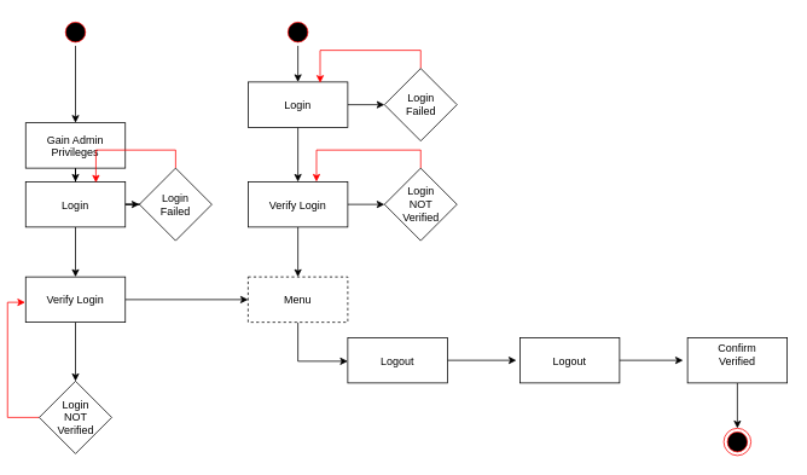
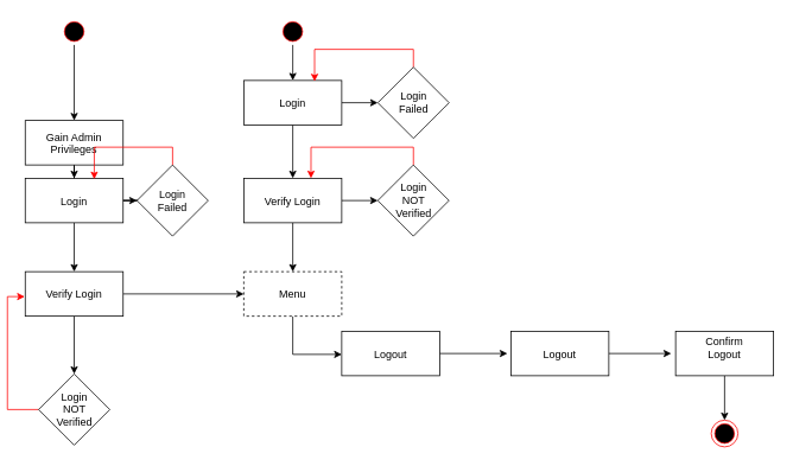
  <mxCell id="0" />
  <mxCell id="1" parent="0" />
  <mxCell id="2" value="" style="edgeStyle=orthogonalEdgeStyle;rounded=0;orthogonalLoop=1;jettySize=auto;html=1;strokeColor=#000000;entryX=-0.036;entryY=0.5;entryDx=0;entryDy=0;entryPerimeter=0;" parent="1" source="31" target="34" edge="1"><mxGeometry relative="1" as="geometry" /></mxCell>
  <mxCell id="3" style="edgeStyle=orthogonalEdgeStyle;rounded=0;orthogonalLoop=1;jettySize=auto;html=1;" parent="1" source="12" target="26" edge="1"><mxGeometry relative="1" as="geometry" /></mxCell>
  <mxCell id="4" value="" style="edgeStyle=orthogonalEdgeStyle;rounded=0;orthogonalLoop=1;jettySize=auto;html=1;" parent="1" source="5" target="7" edge="1"><mxGeometry relative="1" as="geometry" /></mxCell>
  <mxCell id="5" value="" style="ellipse;shape=startState;fillColor=#000000;strokeColor=#ff0000;" parent="1" vertex="1"><mxGeometry x="60.5" y="20" width="30" height="30" as="geometry" /></mxCell>
  <mxCell id="6" value="" style="edgeStyle=orthogonalEdgeStyle;rounded=0;orthogonalLoop=1;jettySize=auto;html=1;" parent="1" source="7" target="10" edge="1"><mxGeometry relative="1" as="geometry" /></mxCell>
  <mxCell id="7" value="Gain Admin&#10;Privileges" style="" parent="1" vertex="1"><mxGeometry x="20.5" y="135" width="110" height="50" as="geometry" /></mxCell>
  <mxCell id="8" value="" style="edgeStyle=orthogonalEdgeStyle;rounded=0;orthogonalLoop=1;jettySize=auto;html=1;" parent="1" source="10" target="12" edge="1"><mxGeometry relative="1" as="geometry" /></mxCell>
  <mxCell id="9" value="" style="edgeStyle=orthogonalEdgeStyle;rounded=0;orthogonalLoop=1;jettySize=auto;html=1;" parent="1" source="10" target="16" edge="1"><mxGeometry relative="1" as="geometry" /></mxCell>
  <mxCell id="10" value="Login" style="" parent="1" vertex="1"><mxGeometry x="20.5" y="200" width="110" height="50" as="geometry" /></mxCell>
  <mxCell id="11" value="" style="edgeStyle=orthogonalEdgeStyle;rounded=0;orthogonalLoop=1;jettySize=auto;html=1;" parent="1" source="12" target="14" edge="1"><mxGeometry relative="1" as="geometry" /></mxCell>
  <mxCell id="12" value="Verify Login" style="" parent="1" vertex="1"><mxGeometry x="20.5" y="305" width="110" height="50" as="geometry" /></mxCell>
  <mxCell id="13" style="edgeStyle=orthogonalEdgeStyle;rounded=0;orthogonalLoop=1;jettySize=auto;html=1;exitX=0;exitY=0.5;exitDx=0;exitDy=0;entryX=-0.005;entryY=0.56;entryDx=0;entryDy=0;entryPerimeter=0;strokeColor=#FF0000;" parent="1" source="14" target="12" edge="1"><mxGeometry relative="1" as="geometry" /></mxCell>
  <mxCell id="14" value="&lt;div&gt;Login&lt;/div&gt;&lt;div&gt;NOT&lt;/div&gt;&lt;div&gt;Verified&lt;br&gt;&lt;/div&gt;" style="rhombus;whiteSpace=wrap;html=1;fillColor=rgb(255, 255, 255);" parent="1" vertex="1"><mxGeometry x="35.5" y="420" width="80" height="80" as="geometry" /></mxCell>
  <mxCell id="15" style="edgeStyle=orthogonalEdgeStyle;rounded=0;orthogonalLoop=1;jettySize=auto;html=1;exitX=0.5;exitY=0;exitDx=0;exitDy=0;entryX=0.705;entryY=0.02;entryDx=0;entryDy=0;entryPerimeter=0;strokeColor=#FF0000;" parent="1" source="16" target="10" edge="1"><mxGeometry relative="1" as="geometry" /></mxCell>
  <mxCell id="16" value="&lt;div&gt;Login&lt;/div&gt;&lt;div&gt;Failed&lt;br&gt;&lt;/div&gt;" style="rhombus;whiteSpace=wrap;html=1;fillColor=rgb(255, 255, 255);" parent="1" vertex="1"><mxGeometry x="146" y="185" width="80" height="80" as="geometry" /></mxCell>
  <mxCell id="17" value="" style="edgeStyle=orthogonalEdgeStyle;rounded=0;orthogonalLoop=1;jettySize=auto;html=1;" parent="1" source="18" target="21" edge="1"><mxGeometry relative="1" as="geometry" /></mxCell>
  <mxCell id="18" value="" style="ellipse;shape=startState;fillColor=#000000;strokeColor=#ff0000;" parent="1" vertex="1"><mxGeometry x="306" y="20" width="30" height="30" as="geometry" /></mxCell>
  <mxCell id="19" value="" style="edgeStyle=orthogonalEdgeStyle;rounded=0;orthogonalLoop=1;jettySize=auto;html=1;" parent="1" source="21" target="28" edge="1"><mxGeometry relative="1" as="geometry" /></mxCell>
  <mxCell id="20" value="" style="edgeStyle=orthogonalEdgeStyle;rounded=0;orthogonalLoop=1;jettySize=auto;html=1;" parent="1" source="21" target="24" edge="1"><mxGeometry relative="1" as="geometry" /></mxCell>
  <mxCell id="21" value="Login" style="" parent="1" vertex="1"><mxGeometry x="266" y="90" width="110" height="50" as="geometry" /></mxCell>
  <mxCell id="22" value="" style="edgeStyle=orthogonalEdgeStyle;rounded=0;orthogonalLoop=1;jettySize=auto;html=1;" parent="1" source="24" target="30" edge="1"><mxGeometry relative="1" as="geometry" /></mxCell>
  <mxCell id="23" value="" style="edgeStyle=orthogonalEdgeStyle;rounded=0;orthogonalLoop=1;jettySize=auto;html=1;" parent="1" source="24" target="26" edge="1"><mxGeometry relative="1" as="geometry" /></mxCell>
  <mxCell id="24" value="Verify Login" style="" parent="1" vertex="1"><mxGeometry x="266" y="200" width="110" height="50" as="geometry" /></mxCell>
  <mxCell id="25" style="edgeStyle=orthogonalEdgeStyle;rounded=0;orthogonalLoop=1;jettySize=auto;html=1;entryX=0;entryY=0.52;entryDx=0;entryDy=0;entryPerimeter=0;strokeColor=#000000;" parent="1" source="26" target="31" edge="1"><mxGeometry relative="1" as="geometry" /></mxCell>
  <mxCell id="26" value="Menu" style="dashed=1;" parent="1" vertex="1"><mxGeometry x="266" y="305" width="110" height="50" as="geometry" /></mxCell>
  <mxCell id="27" style="edgeStyle=orthogonalEdgeStyle;rounded=0;orthogonalLoop=1;jettySize=auto;html=1;exitX=0.5;exitY=0;exitDx=0;exitDy=0;entryX=0.723;entryY=0.02;entryDx=0;entryDy=0;entryPerimeter=0;strokeColor=#FF0000;" parent="1" source="28" target="21" edge="1"><mxGeometry relative="1" as="geometry" /></mxCell>
  <mxCell id="28" value="&lt;div&gt;Login&lt;/div&gt;&lt;div&gt;Failed&lt;br&gt;&lt;/div&gt;" style="rhombus;whiteSpace=wrap;html=1;fillColor=rgb(255, 255, 255);" parent="1" vertex="1"><mxGeometry x="416.5" y="75" width="80" height="80" as="geometry" /></mxCell>
  <mxCell id="29" style="edgeStyle=orthogonalEdgeStyle;rounded=0;orthogonalLoop=1;jettySize=auto;html=1;exitX=0.5;exitY=0;exitDx=0;exitDy=0;entryX=0.686;entryY=0;entryDx=0;entryDy=0;entryPerimeter=0;strokeColor=#FF0000;" parent="1" source="30" target="24" edge="1"><mxGeometry relative="1" as="geometry" /></mxCell>
  <mxCell id="30" value="&lt;div&gt;Login&lt;/div&gt;&lt;div&gt;NOT&lt;br&gt;&lt;/div&gt;&lt;div&gt;Verified&lt;br&gt;&lt;/div&gt;" style="rhombus;whiteSpace=wrap;html=1;fillColor=rgb(255, 255, 255);" parent="1" vertex="1"><mxGeometry x="416.5" y="185" width="80" height="80" as="geometry" /></mxCell>
  <mxCell id="31" value="Logout" style="fillColor=rgb(255, 255, 255);strokeColor=rgb(0, 0, 0);fontColor=rgb(0, 0, 0);" parent="1" vertex="1"><mxGeometry x="376" y="372" width="110" height="50" as="geometry" /></mxCell>
  <mxCell id="32" value="" style="ellipse;shape=endState;fillColor=#000000;strokeColor=#ff0000" parent="1" vertex="1"><mxGeometry x="791" y="472" width="30" height="30" as="geometry" /></mxCell>
  <mxCell id="33" value="" style="edgeStyle=orthogonalEdgeStyle;rounded=0;orthogonalLoop=1;jettySize=auto;html=1;strokeColor=#000000;entryX=-0.045;entryY=0.5;entryDx=0;entryDy=0;entryPerimeter=0;" parent="1" source="34" target="36" edge="1"><mxGeometry relative="1" as="geometry" /></mxCell>
  <mxCell id="34" value="Logout" style="fillColor=rgb(255, 255, 255);strokeColor=rgb(0, 0, 0);fontColor=rgb(0, 0, 0);" parent="1" vertex="1"><mxGeometry x="566" y="372" width="110" height="50" as="geometry" /></mxCell>
  <mxCell id="35" value="" style="edgeStyle=orthogonalEdgeStyle;rounded=0;orthogonalLoop=1;jettySize=auto;html=1;strokeColor=#000000;" parent="1" source="36" target="32" edge="1"><mxGeometry relative="1" as="geometry" /></mxCell>
- <mxCell id="36" value="Confirm&#10;Verified&#10;" style="fillColor=rgb(255, 255, 255);strokeColor=rgb(0, 0, 0);fontColor=rgb(0, 0, 0);" parent="1" vertex="1"><mxGeometry x="751" y="372" width="110" height="50" as="geometry" /></mxCell>
+ <mxCell id="36" value="Confirm&#10;Logout&#10;" style="fillColor=rgb(255, 255, 255);strokeColor=rgb(0, 0, 0);fontColor=rgb(0, 0, 0);" parent="1" vertex="1"><mxGeometry x="751" y="372" width="110" height="50" as="geometry" /></mxCell>
